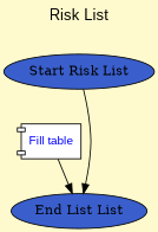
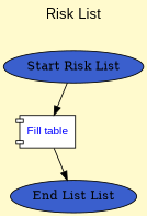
  digraph {
    bgcolor=lemonchiffon
    fontname=Arial
    fontsize=16
    label="Risk List"
    labelloc=t
    node [fillcolor=royalblue3 shape=ellipse style=filled]
    edge [style=solid]
    n1 [label="Start Risk List"]
    n2 [fillcolor=white fontcolor=blue fontname=Arial fontsize=12 label="Fill table" margin="0.11,0.11" shape=component]
    n3 [label="End List List"]
-   n1 -> n3
+   n1 -> n2
    n2 -> n3
  }
